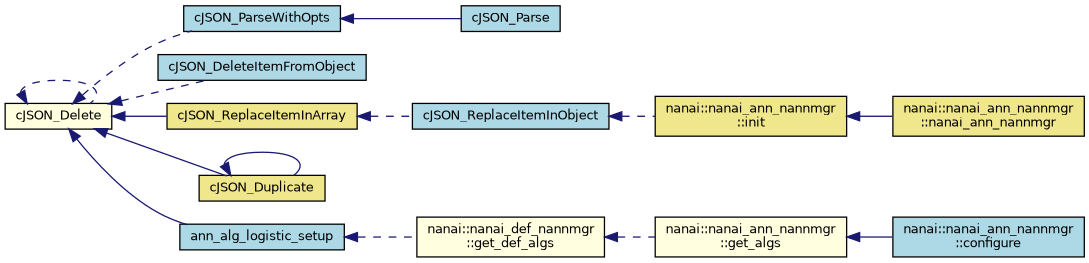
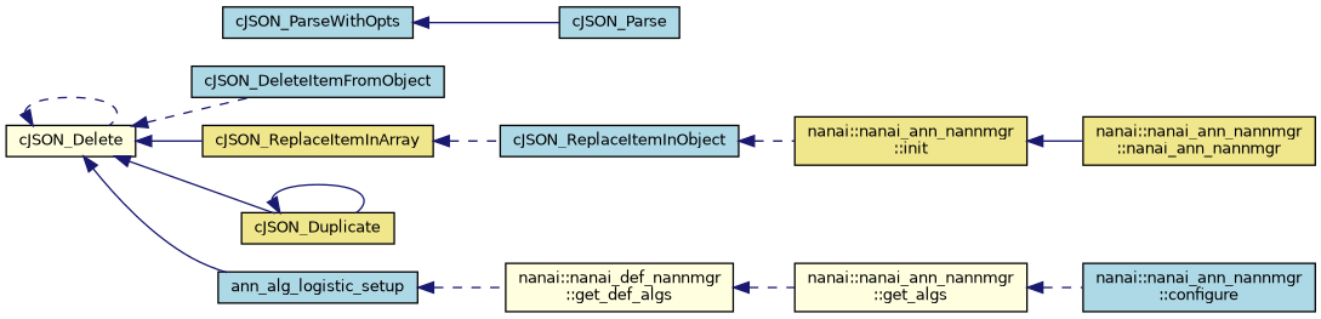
  digraph {
    rankdir=LR
    node [color=black fillcolor=lightblue fontname=Helvetica fontsize=10 shape=record style=filled]
    edge [color=midnightblue dir=back fontname=Helvetica fontsize=10 labelfontname=Helvetica labelfontsize=10 style=dashed]
    n1 [fillcolor=lightyellow fontcolor=black height=0.2 label=cJSON_Delete width=0.4]
    n2 [height=0.2 label=cJSON_ParseWithOpts width=0.4]
    n3 [height=0.2 label=cJSON_DeleteItemFromObject width=0.4]
    n4 [fillcolor=khaki height=0.2 label=cJSON_ReplaceItemInArray width=0.4]
    n5 [fillcolor=khaki height=0.2 label=cJSON_Duplicate width=0.4]
    n6 [height=0.2 label=ann_alg_logistic_setup width=0.4]
    n7 [height=0.2 label=cJSON_Parse width=0.4]
    n8 [height=0.2 label=cJSON_ReplaceItemInObject width=0.4]
    n9 [fillcolor=lightyellow height=0.2 label="nanai::nanai_def_nannmgr\l::get_def_algs" width=0.4]
    n10 [fillcolor=khaki height=0.2 label="nanai::nanai_ann_nannmgr\l::init" width=0.4]
    n11 [fillcolor=lightyellow height=0.2 label="nanai::nanai_ann_nannmgr\l::get_algs" width=0.4]
    n12 [height=0.2 label="nanai::nanai_ann_nannmgr\l::configure" width=0.4]
    n13 [fillcolor=khaki height=0.2 label="nanai::nanai_ann_nannmgr\l::nanai_ann_nannmgr" width=0.4]
    n1 -> n1
-   n1 -> n2
    n1 -> n3
    n1 -> n4 [style=solid]
    n1 -> n5 [style=solid]
    n1 -> n6 [style=solid]
    n2 -> n7 [style=solid]
    n4 -> n8
    n5 -> n5 [style=solid]
    n6 -> n9
    n8 -> n10
    n9 -> n11
    n10 -> n13 [style=solid]
-   n11 -> n12 [style=solid]
+   n11 -> n12
  }
